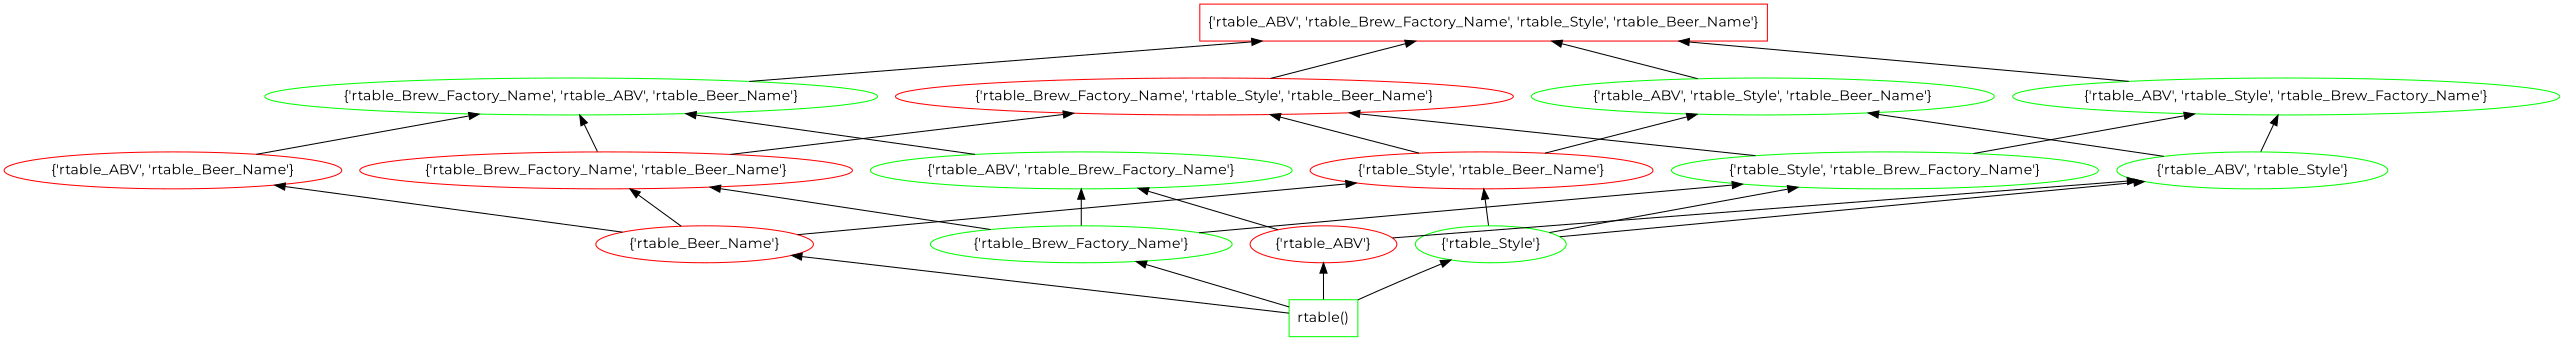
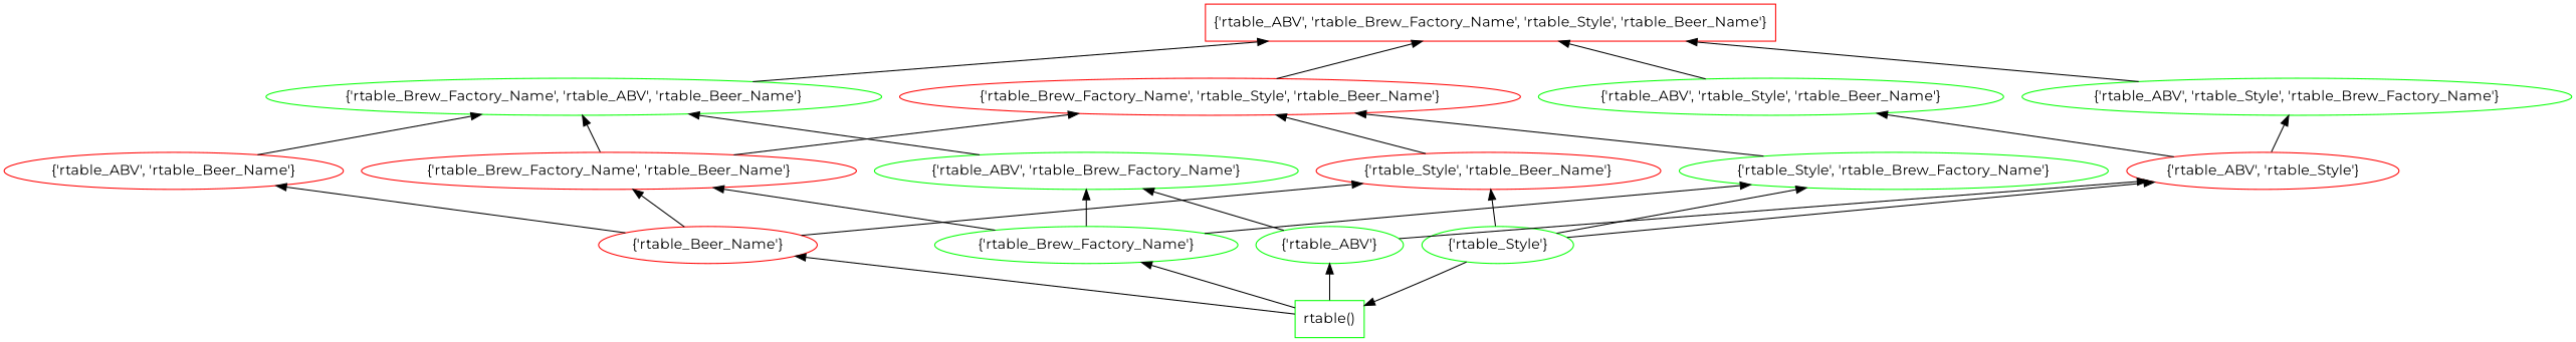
  digraph {
    fontname=Montserrat
    rankdir=BT
    splines=line
    node [color=green fontname=Montserrat]
    edge [fontname=Montserrat]
    "{'rtable_ABV', 'rtable_Brew_Factory_Name', 'rtable_Style', 'rtable_Beer_Name'}" [color=red shape=box]
    n2 [label="rtable()" shape=box]
    "{'rtable_Beer_Name'}" [color=red]
    "{'rtable_Brew_Factory_Name'}"
    "{'rtable_Style'}"
-   "{'rtable_ABV'}" [color=red]
+   "{'rtable_ABV'}"
    "{'rtable_Brew_Factory_Name', 'rtable_Beer_Name'}" [color=red]
    "{'rtable_Style', 'rtable_Beer_Name'}" [color=red]
    "{'rtable_ABV', 'rtable_Beer_Name'}" [color=red]
    "{'rtable_Style', 'rtable_Brew_Factory_Name'}"
    "{'rtable_ABV', 'rtable_Brew_Factory_Name'}"
-   "{'rtable_ABV', 'rtable_Style'}"
+   "{'rtable_ABV', 'rtable_Style'}" [color=red]
    "{'rtable_Brew_Factory_Name', 'rtable_Style', 'rtable_Beer_Name'}" [color=red]
    "{'rtable_Brew_Factory_Name', 'rtable_ABV', 'rtable_Beer_Name'}"
    "{'rtable_ABV', 'rtable_Style', 'rtable_Beer_Name'}"
    "{'rtable_ABV', 'rtable_Style', 'rtable_Brew_Factory_Name'}"
    n2 -> "{'rtable_Beer_Name'}"
    n2 -> "{'rtable_Brew_Factory_Name'}"
-   n2 -> "{'rtable_Style'}"
+   "{'rtable_Style'}" -> n2
    n2 -> "{'rtable_ABV'}"
    "{'rtable_Beer_Name'}" -> "{'rtable_Brew_Factory_Name', 'rtable_Beer_Name'}"
    "{'rtable_Beer_Name'}" -> "{'rtable_Style', 'rtable_Beer_Name'}"
    "{'rtable_Beer_Name'}" -> "{'rtable_ABV', 'rtable_Beer_Name'}"
    "{'rtable_Brew_Factory_Name'}" -> "{'rtable_Brew_Factory_Name', 'rtable_Beer_Name'}"
    "{'rtable_Brew_Factory_Name'}" -> "{'rtable_Style', 'rtable_Brew_Factory_Name'}"
    "{'rtable_Brew_Factory_Name'}" -> "{'rtable_ABV', 'rtable_Brew_Factory_Name'}"
    "{'rtable_Style'}" -> "{'rtable_Style', 'rtable_Beer_Name'}"
    "{'rtable_Style'}" -> "{'rtable_Style', 'rtable_Brew_Factory_Name'}"
    "{'rtable_Style'}" -> "{'rtable_ABV', 'rtable_Style'}"
    "{'rtable_ABV'}" -> "{'rtable_ABV', 'rtable_Brew_Factory_Name'}"
    "{'rtable_ABV'}" -> "{'rtable_ABV', 'rtable_Style'}"
    "{'rtable_Brew_Factory_Name', 'rtable_Beer_Name'}" -> "{'rtable_Brew_Factory_Name', 'rtable_Style', 'rtable_Beer_Name'}"
    "{'rtable_Brew_Factory_Name', 'rtable_Beer_Name'}" -> "{'rtable_Brew_Factory_Name', 'rtable_ABV', 'rtable_Beer_Name'}"
    "{'rtable_Style', 'rtable_Beer_Name'}" -> "{'rtable_Brew_Factory_Name', 'rtable_Style', 'rtable_Beer_Name'}"
-   "{'rtable_Style', 'rtable_Beer_Name'}" -> "{'rtable_ABV', 'rtable_Style', 'rtable_Beer_Name'}"
    "{'rtable_ABV', 'rtable_Beer_Name'}" -> "{'rtable_Brew_Factory_Name', 'rtable_ABV', 'rtable_Beer_Name'}"
    "{'rtable_Style', 'rtable_Brew_Factory_Name'}" -> "{'rtable_Brew_Factory_Name', 'rtable_Style', 'rtable_Beer_Name'}"
-   "{'rtable_Style', 'rtable_Brew_Factory_Name'}" -> "{'rtable_ABV', 'rtable_Style', 'rtable_Brew_Factory_Name'}"
    "{'rtable_ABV', 'rtable_Brew_Factory_Name'}" -> "{'rtable_Brew_Factory_Name', 'rtable_ABV', 'rtable_Beer_Name'}"
    "{'rtable_ABV', 'rtable_Style'}" -> "{'rtable_ABV', 'rtable_Style', 'rtable_Beer_Name'}"
    "{'rtable_ABV', 'rtable_Style'}" -> "{'rtable_ABV', 'rtable_Style', 'rtable_Brew_Factory_Name'}"
    "{'rtable_Brew_Factory_Name', 'rtable_Style', 'rtable_Beer_Name'}" -> "{'rtable_ABV', 'rtable_Brew_Factory_Name', 'rtable_Style', 'rtable_Beer_Name'}"
    "{'rtable_Brew_Factory_Name', 'rtable_ABV', 'rtable_Beer_Name'}" -> "{'rtable_ABV', 'rtable_Brew_Factory_Name', 'rtable_Style', 'rtable_Beer_Name'}"
    "{'rtable_ABV', 'rtable_Style', 'rtable_Beer_Name'}" -> "{'rtable_ABV', 'rtable_Brew_Factory_Name', 'rtable_Style', 'rtable_Beer_Name'}"
    "{'rtable_ABV', 'rtable_Style', 'rtable_Brew_Factory_Name'}" -> "{'rtable_ABV', 'rtable_Brew_Factory_Name', 'rtable_Style', 'rtable_Beer_Name'}"
  }
